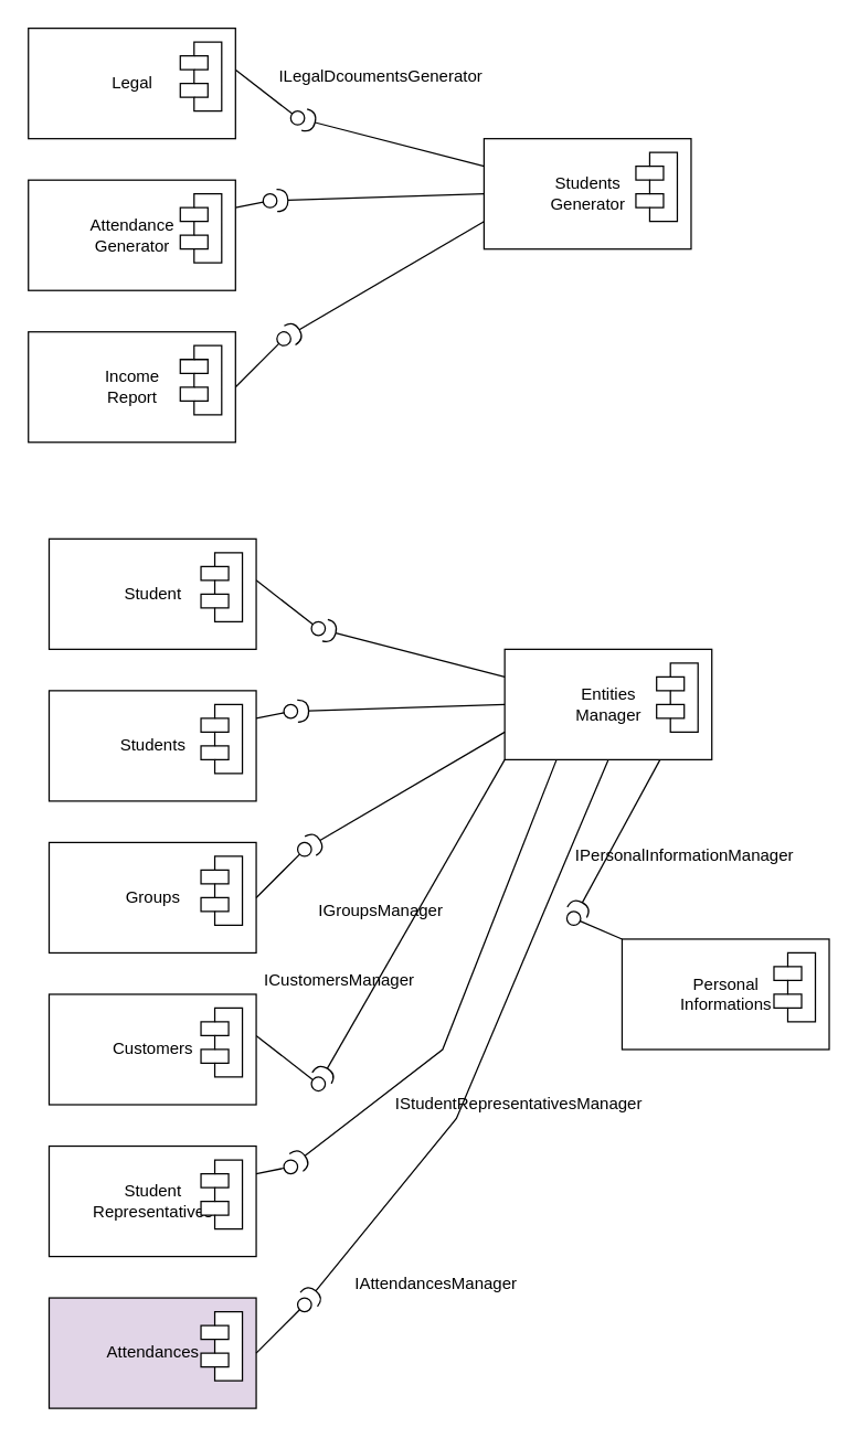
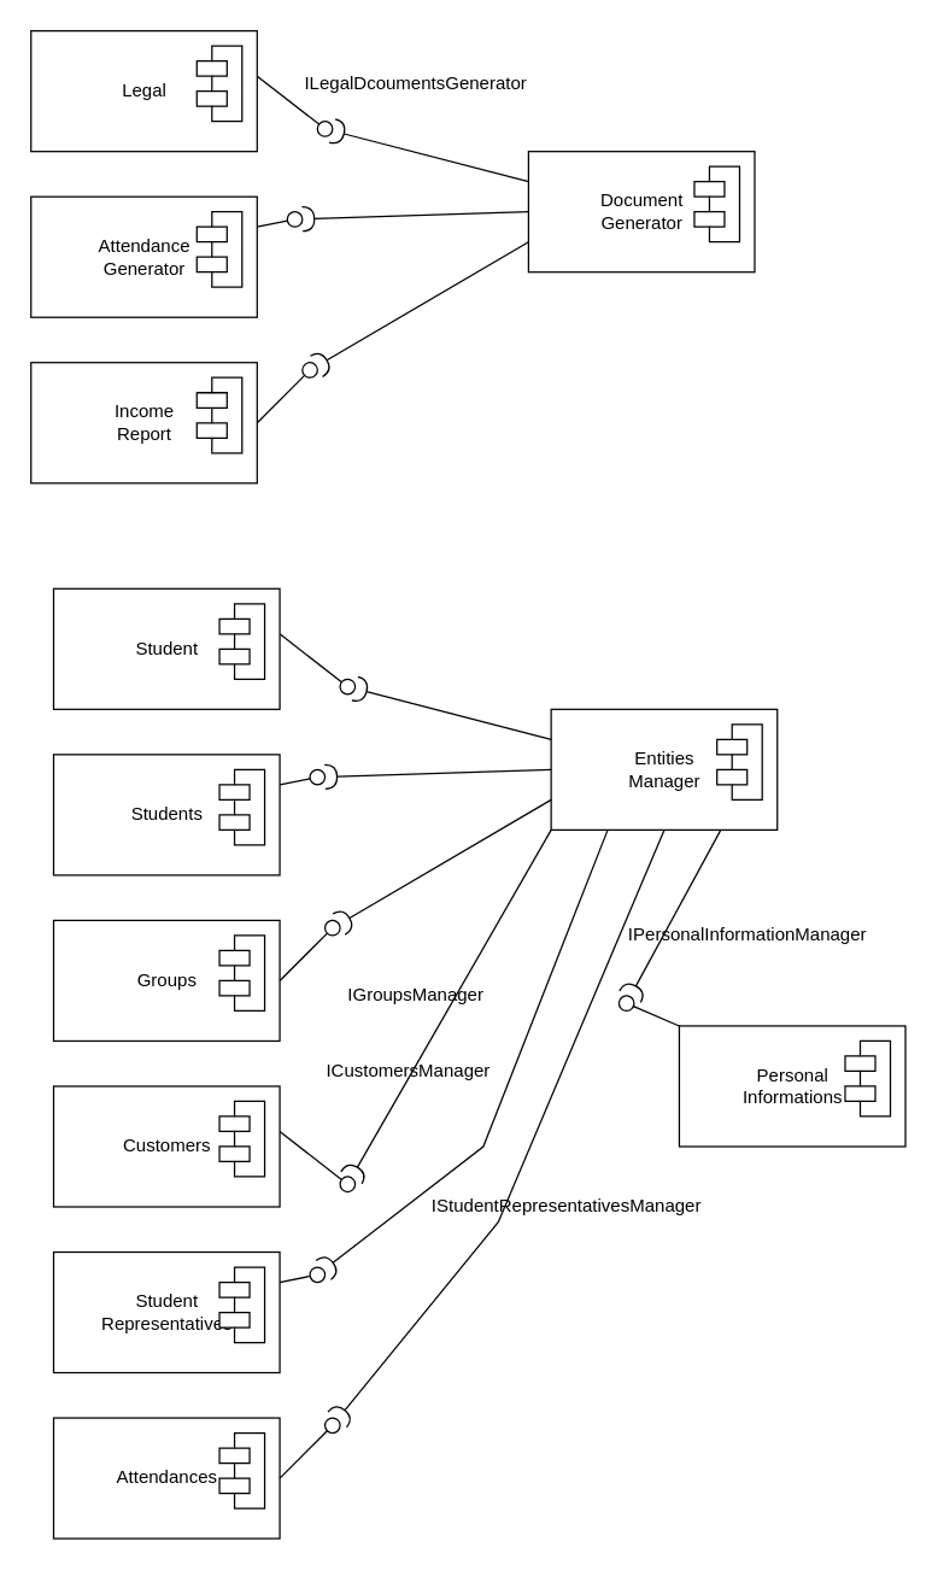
  <mxCell id="0" />
  <mxCell id="1" parent="0" />
- <mxCell id="2" value="Students&lt;br&gt;Generator" style="html=1;" vertex="1" parent="1"><mxGeometry x="350" y="100" width="150" height="80" as="geometry" /></mxCell>
+ <mxCell id="2" value="Document&lt;br&gt;Generator" style="html=1;" vertex="1" parent="1"><mxGeometry x="350" y="100" width="150" height="80" as="geometry" /></mxCell>
  <mxCell id="3" value="" style="shape=module;align=left;spacingLeft=20;align=center;verticalAlign=top;" vertex="1" parent="1"><mxGeometry x="460" y="110" width="30" height="50" as="geometry" /></mxCell>
  <mxCell id="4" value="" style="rounded=0;orthogonalLoop=1;jettySize=auto;html=1;endArrow=none;endFill=0;sketch=0;sourcePerimeterSpacing=0;targetPerimeterSpacing=0;exitX=1;exitY=0.5;exitDx=0;exitDy=0;" edge="1" target="6" parent="1"><mxGeometry relative="1" as="geometry"><mxPoint x="170" y="50" as="sourcePoint" /></mxGeometry></mxCell>
  <mxCell id="5" value="" style="rounded=0;orthogonalLoop=1;jettySize=auto;html=1;endArrow=halfCircle;endFill=0;endSize=6;strokeWidth=1;sketch=0;exitX=0;exitY=0.25;exitDx=0;exitDy=0;" edge="1" target="6" parent="1" source="2"><mxGeometry relative="1" as="geometry"><mxPoint x="260" y="120" as="sourcePoint" /><mxPoint x="220" y="90" as="targetPoint" /></mxGeometry></mxCell>
  <mxCell id="6" value="" style="ellipse;whiteSpace=wrap;html=1;align=center;aspect=fixed;resizable=0;points=[];outlineConnect=0;sketch=0;" vertex="1" parent="1"><mxGeometry x="210" y="80" width="10" height="10" as="geometry" /></mxCell>
  <mxCell id="7" value="Attendance&lt;br&gt;Generator" style="html=1;" vertex="1" parent="1"><mxGeometry x="20" y="130" width="150" height="80" as="geometry" /></mxCell>
  <mxCell id="8" value="Income&lt;br&gt;Report" style="html=1;" vertex="1" parent="1"><mxGeometry x="20" y="240" width="150" height="80" as="geometry" /></mxCell>
  <mxCell id="9" value="Legal" style="html=1;" vertex="1" parent="1"><mxGeometry x="20" y="20" width="150" height="80" as="geometry" /></mxCell>
  <mxCell id="10" value="" style="shape=module;align=left;spacingLeft=20;align=center;verticalAlign=top;" vertex="1" parent="1"><mxGeometry x="130" y="30" width="30" height="50" as="geometry" /></mxCell>
  <mxCell id="11" value="" style="rounded=0;orthogonalLoop=1;jettySize=auto;html=1;endArrow=halfCircle;endFill=0;endSize=6;strokeWidth=1;sketch=0;exitX=0;exitY=0.5;exitDx=0;exitDy=0;" edge="1" parent="1" source="2" target="12"><mxGeometry relative="1" as="geometry"><mxPoint x="270" y="130" as="sourcePoint" /><mxPoint x="200" y="150" as="targetPoint" /></mxGeometry></mxCell>
  <mxCell id="12" value="" style="ellipse;whiteSpace=wrap;html=1;align=center;aspect=fixed;resizable=0;points=[];outlineConnect=0;sketch=0;" vertex="1" parent="1"><mxGeometry x="190" y="140" width="10" height="10" as="geometry" /></mxCell>
  <mxCell id="13" value="" style="rounded=0;orthogonalLoop=1;jettySize=auto;html=1;endArrow=none;endFill=0;sketch=0;sourcePerimeterSpacing=0;exitX=1;exitY=0.25;exitDx=0;exitDy=0;" edge="1" parent="1" source="7" target="12"><mxGeometry relative="1" as="geometry"><mxPoint x="170" y="150" as="sourcePoint" /><mxPoint x="190" y="150" as="targetPoint" /></mxGeometry></mxCell>
  <mxCell id="14" value="" style="rounded=0;orthogonalLoop=1;jettySize=auto;html=1;endArrow=halfCircle;endFill=0;endSize=6;strokeWidth=1;sketch=0;exitX=0;exitY=0.75;exitDx=0;exitDy=0;" edge="1" parent="1" source="2" target="15"><mxGeometry relative="1" as="geometry"><mxPoint x="270" y="140" as="sourcePoint" /><mxPoint x="210" y="240" as="targetPoint" /></mxGeometry></mxCell>
  <mxCell id="15" value="" style="ellipse;whiteSpace=wrap;html=1;align=center;aspect=fixed;resizable=0;points=[];outlineConnect=0;sketch=0;" vertex="1" parent="1"><mxGeometry x="200" y="240" width="10" height="10" as="geometry" /></mxCell>
  <mxCell id="16" value="" style="rounded=0;orthogonalLoop=1;jettySize=auto;html=1;endArrow=none;endFill=0;sketch=0;sourcePerimeterSpacing=0;exitX=1;exitY=0.5;exitDx=0;exitDy=0;" edge="1" parent="1" target="15" source="8"><mxGeometry relative="1" as="geometry"><mxPoint x="175" y="370" as="sourcePoint" /><mxPoint x="205" y="250" as="targetPoint" /></mxGeometry></mxCell>
  <mxCell id="17" value="ILegalDcoumentsGenerator" style="text;html=1;align=center;verticalAlign=middle;resizable=0;points=[];autosize=1;strokeColor=none;fillColor=none;" vertex="1" parent="1"><mxGeometry x="195" y="45" width="160" height="20" as="geometry" /></mxCell>
  <mxCell id="18" value="" style="shape=module;align=left;spacingLeft=20;align=center;verticalAlign=top;" vertex="1" parent="1"><mxGeometry x="130" y="140" width="30" height="50" as="geometry" /></mxCell>
  <mxCell id="19" value="" style="shape=module;align=left;spacingLeft=20;align=center;verticalAlign=top;" vertex="1" parent="1"><mxGeometry x="130" y="250" width="30" height="50" as="geometry" /></mxCell>
  <mxCell id="20" value="Entities&lt;br&gt;Manager" style="html=1;" vertex="1" parent="1"><mxGeometry x="365" y="470" width="150" height="80" as="geometry" /></mxCell>
  <mxCell id="21" value="" style="shape=module;align=left;spacingLeft=20;align=center;verticalAlign=top;" vertex="1" parent="1"><mxGeometry x="475" y="480" width="30" height="50" as="geometry" /></mxCell>
  <mxCell id="22" value="" style="rounded=0;orthogonalLoop=1;jettySize=auto;html=1;endArrow=none;endFill=0;sketch=0;sourcePerimeterSpacing=0;targetPerimeterSpacing=0;exitX=1;exitY=0.5;exitDx=0;exitDy=0;" edge="1" parent="1" target="24"><mxGeometry relative="1" as="geometry"><mxPoint x="185" y="420" as="sourcePoint" /></mxGeometry></mxCell>
  <mxCell id="23" value="" style="rounded=0;orthogonalLoop=1;jettySize=auto;html=1;endArrow=halfCircle;endFill=0;endSize=6;strokeWidth=1;sketch=0;exitX=0;exitY=0.25;exitDx=0;exitDy=0;" edge="1" parent="1" source="20" target="24"><mxGeometry relative="1" as="geometry"><mxPoint x="275" y="490" as="sourcePoint" /><mxPoint x="235" y="460" as="targetPoint" /></mxGeometry></mxCell>
  <mxCell id="24" value="" style="ellipse;whiteSpace=wrap;html=1;align=center;aspect=fixed;resizable=0;points=[];outlineConnect=0;sketch=0;" vertex="1" parent="1"><mxGeometry x="225" y="450" width="10" height="10" as="geometry" /></mxCell>
  <mxCell id="25" value="Students" style="html=1;" vertex="1" parent="1"><mxGeometry x="35" y="500" width="150" height="80" as="geometry" /></mxCell>
  <mxCell id="26" value="Groups" style="html=1;" vertex="1" parent="1"><mxGeometry x="35" y="610" width="150" height="80" as="geometry" /></mxCell>
  <mxCell id="27" value="Student" style="html=1;" vertex="1" parent="1"><mxGeometry x="35" y="390" width="150" height="80" as="geometry" /></mxCell>
  <mxCell id="28" value="" style="shape=module;align=left;spacingLeft=20;align=center;verticalAlign=top;" vertex="1" parent="1"><mxGeometry x="145" y="400" width="30" height="50" as="geometry" /></mxCell>
  <mxCell id="29" value="" style="rounded=0;orthogonalLoop=1;jettySize=auto;html=1;endArrow=halfCircle;endFill=0;endSize=6;strokeWidth=1;sketch=0;exitX=0;exitY=0.5;exitDx=0;exitDy=0;" edge="1" parent="1" source="20" target="30"><mxGeometry relative="1" as="geometry"><mxPoint x="285" y="500" as="sourcePoint" /><mxPoint x="215" y="520" as="targetPoint" /></mxGeometry></mxCell>
  <mxCell id="30" value="" style="ellipse;whiteSpace=wrap;html=1;align=center;aspect=fixed;resizable=0;points=[];outlineConnect=0;sketch=0;" vertex="1" parent="1"><mxGeometry x="205" y="510" width="10" height="10" as="geometry" /></mxCell>
  <mxCell id="31" value="" style="rounded=0;orthogonalLoop=1;jettySize=auto;html=1;endArrow=none;endFill=0;sketch=0;sourcePerimeterSpacing=0;exitX=1;exitY=0.25;exitDx=0;exitDy=0;" edge="1" parent="1" source="25" target="30"><mxGeometry relative="1" as="geometry"><mxPoint x="185" y="520" as="sourcePoint" /><mxPoint x="205" y="520" as="targetPoint" /></mxGeometry></mxCell>
  <mxCell id="32" value="" style="rounded=0;orthogonalLoop=1;jettySize=auto;html=1;endArrow=halfCircle;endFill=0;endSize=6;strokeWidth=1;sketch=0;exitX=0;exitY=0.75;exitDx=0;exitDy=0;" edge="1" parent="1" source="20" target="33"><mxGeometry relative="1" as="geometry"><mxPoint x="285" y="510" as="sourcePoint" /><mxPoint x="225" y="610" as="targetPoint" /></mxGeometry></mxCell>
  <mxCell id="33" value="" style="ellipse;whiteSpace=wrap;html=1;align=center;aspect=fixed;resizable=0;points=[];outlineConnect=0;sketch=0;" vertex="1" parent="1"><mxGeometry x="215" y="610" width="10" height="10" as="geometry" /></mxCell>
  <mxCell id="34" value="" style="rounded=0;orthogonalLoop=1;jettySize=auto;html=1;endArrow=none;endFill=0;sketch=0;sourcePerimeterSpacing=0;exitX=1;exitY=0.5;exitDx=0;exitDy=0;" edge="1" parent="1" source="26" target="33"><mxGeometry relative="1" as="geometry"><mxPoint x="190" y="740" as="sourcePoint" /><mxPoint x="220" y="620" as="targetPoint" /></mxGeometry></mxCell>
  <mxCell id="35" value="IGroupsManager" style="text;html=1;align=center;verticalAlign=middle;resizable=0;points=[];autosize=1;strokeColor=none;fillColor=none;" vertex="1" parent="1"><mxGeometry x="220" y="650" width="110" height="20" as="geometry" /></mxCell>
  <mxCell id="36" value="" style="shape=module;align=left;spacingLeft=20;align=center;verticalAlign=top;" vertex="1" parent="1"><mxGeometry x="145" y="510" width="30" height="50" as="geometry" /></mxCell>
  <mxCell id="37" value="" style="shape=module;align=left;spacingLeft=20;align=center;verticalAlign=top;" vertex="1" parent="1"><mxGeometry x="145" y="620" width="30" height="50" as="geometry" /></mxCell>
  <mxCell id="38" value="" style="rounded=0;orthogonalLoop=1;jettySize=auto;html=1;endArrow=none;endFill=0;sketch=0;sourcePerimeterSpacing=0;targetPerimeterSpacing=0;exitX=1;exitY=0.5;exitDx=0;exitDy=0;" edge="1" parent="1" target="40"><mxGeometry relative="1" as="geometry"><mxPoint x="185" y="750" as="sourcePoint" /></mxGeometry></mxCell>
  <mxCell id="39" value="" style="rounded=0;orthogonalLoop=1;jettySize=auto;html=1;endArrow=halfCircle;endFill=0;endSize=6;strokeWidth=1;sketch=0;exitX=0;exitY=1;exitDx=0;exitDy=0;" edge="1" parent="1" source="20" target="40"><mxGeometry relative="1" as="geometry"><mxPoint x="275" y="820" as="sourcePoint" /><mxPoint x="235" y="790" as="targetPoint" /></mxGeometry></mxCell>
  <mxCell id="40" value="" style="ellipse;whiteSpace=wrap;html=1;align=center;aspect=fixed;resizable=0;points=[];outlineConnect=0;sketch=0;" vertex="1" parent="1"><mxGeometry x="225" y="780" width="10" height="10" as="geometry" /></mxCell>
  <mxCell id="41" value="Student&lt;br&gt;Representatives" style="html=1;" vertex="1" parent="1"><mxGeometry x="35" y="830" width="150" height="80" as="geometry" /></mxCell>
- <mxCell id="42" value="Attendances" style="html=1;fillColor=#e1d5e7;" vertex="1" parent="1"><mxGeometry x="35" y="940" width="150" height="80" as="geometry" /></mxCell>
+ <mxCell id="42" value="Attendances" style="html=1;" vertex="1" parent="1"><mxGeometry x="35" y="940" width="150" height="80" as="geometry" /></mxCell>
  <mxCell id="43" value="Customers" style="html=1;" vertex="1" parent="1"><mxGeometry x="35" y="720" width="150" height="80" as="geometry" /></mxCell>
  <mxCell id="44" value="" style="shape=module;align=left;spacingLeft=20;align=center;verticalAlign=top;" vertex="1" parent="1"><mxGeometry x="145" y="730" width="30" height="50" as="geometry" /></mxCell>
  <mxCell id="45" value="" style="rounded=0;orthogonalLoop=1;jettySize=auto;html=1;endArrow=halfCircle;endFill=0;endSize=6;strokeWidth=1;sketch=0;exitX=0.25;exitY=1;exitDx=0;exitDy=0;" edge="1" parent="1" source="20" target="46"><mxGeometry relative="1" as="geometry"><mxPoint x="390" y="590" as="sourcePoint" /><mxPoint x="215" y="850" as="targetPoint" /><Array as="points"><mxPoint x="320" y="760" /></Array></mxGeometry></mxCell>
  <mxCell id="46" value="" style="ellipse;whiteSpace=wrap;html=1;align=center;aspect=fixed;resizable=0;points=[];outlineConnect=0;sketch=0;" vertex="1" parent="1"><mxGeometry x="205" y="840" width="10" height="10" as="geometry" /></mxCell>
  <mxCell id="47" value="" style="rounded=0;orthogonalLoop=1;jettySize=auto;html=1;endArrow=none;endFill=0;sketch=0;sourcePerimeterSpacing=0;exitX=1;exitY=0.25;exitDx=0;exitDy=0;" edge="1" parent="1" source="41" target="46"><mxGeometry relative="1" as="geometry"><mxPoint x="185" y="850" as="sourcePoint" /><mxPoint x="205" y="850" as="targetPoint" /></mxGeometry></mxCell>
  <mxCell id="48" value="" style="rounded=0;orthogonalLoop=1;jettySize=auto;html=1;endArrow=halfCircle;endFill=0;endSize=6;strokeWidth=1;sketch=0;exitX=0.5;exitY=1;exitDx=0;exitDy=0;" edge="1" parent="1" source="20" target="49"><mxGeometry relative="1" as="geometry"><mxPoint x="365" y="860" as="sourcePoint" /><mxPoint x="225" y="940" as="targetPoint" /><Array as="points"><mxPoint x="330" y="810" /></Array></mxGeometry></mxCell>
  <mxCell id="49" value="" style="ellipse;whiteSpace=wrap;html=1;align=center;aspect=fixed;resizable=0;points=[];outlineConnect=0;sketch=0;" vertex="1" parent="1"><mxGeometry x="215" y="940" width="10" height="10" as="geometry" /></mxCell>
  <mxCell id="50" value="" style="rounded=0;orthogonalLoop=1;jettySize=auto;html=1;endArrow=none;endFill=0;sketch=0;sourcePerimeterSpacing=0;exitX=1;exitY=0.5;exitDx=0;exitDy=0;" edge="1" parent="1" source="42" target="49"><mxGeometry relative="1" as="geometry"><mxPoint x="190" y="1070" as="sourcePoint" /><mxPoint x="220" y="950" as="targetPoint" /></mxGeometry></mxCell>
- <mxCell id="51" value="IAttendancesManager" style="text;html=1;align=center;verticalAlign=middle;resizable=0;points=[];autosize=1;strokeColor=none;fillColor=none;" vertex="1" parent="1"><mxGeometry x="250" y="920" width="130" height="20" as="geometry" /></mxCell>
  <mxCell id="52" value="IStudentRepresentativesManager" style="text;html=1;align=center;verticalAlign=middle;resizable=0;points=[];autosize=1;strokeColor=none;fillColor=none;" vertex="1" parent="1"><mxGeometry x="280" y="790" width="190" height="20" as="geometry" /></mxCell>
- <mxCell id="53" value="ICustomersManager" style="text;html=1;align=center;verticalAlign=middle;resizable=0;points=[];autosize=1;strokeColor=none;fillColor=none;" vertex="1" parent="1"><mxGeometry x="185" y="700" width="120" height="20" as="geometry" /></mxCell>
+ <mxCell id="53" value="ICustomersManager" style="text;html=1;align=center;verticalAlign=middle;resizable=0;points=[];autosize=1;strokeColor=none;fillColor=none;" vertex="1" parent="1"><mxGeometry x="210" y="700" width="120" height="20" as="geometry" /></mxCell>
  <mxCell id="54" value="" style="shape=module;align=left;spacingLeft=20;align=center;verticalAlign=top;" vertex="1" parent="1"><mxGeometry x="145" y="840" width="30" height="50" as="geometry" /></mxCell>
  <mxCell id="55" value="" style="shape=module;align=left;spacingLeft=20;align=center;verticalAlign=top;" vertex="1" parent="1"><mxGeometry x="145" y="950" width="30" height="50" as="geometry" /></mxCell>
  <mxCell id="56" value="Personal&lt;br&gt;Informations" style="html=1;" vertex="1" parent="1"><mxGeometry x="450" y="680" width="150" height="80" as="geometry" /></mxCell>
  <mxCell id="57" value="" style="rounded=0;orthogonalLoop=1;jettySize=auto;html=1;endArrow=halfCircle;endFill=0;endSize=6;strokeWidth=1;sketch=0;exitX=0.75;exitY=1;exitDx=0;exitDy=0;" edge="1" parent="1" source="20" target="58"><mxGeometry relative="1" as="geometry"><mxPoint x="700" y="680" as="sourcePoint" /><mxPoint x="420" y="650" as="targetPoint" /></mxGeometry></mxCell>
  <mxCell id="58" value="" style="ellipse;whiteSpace=wrap;html=1;align=center;aspect=fixed;resizable=0;points=[];outlineConnect=0;sketch=0;" vertex="1" parent="1"><mxGeometry x="410" y="660" width="10" height="10" as="geometry" /></mxCell>
  <mxCell id="59" value="" style="rounded=0;orthogonalLoop=1;jettySize=auto;html=1;endArrow=none;endFill=0;sketch=0;sourcePerimeterSpacing=0;exitX=0;exitY=0;exitDx=0;exitDy=0;" edge="1" parent="1" source="56" target="58"><mxGeometry relative="1" as="geometry"><mxPoint x="600" y="700" as="sourcePoint" /><mxPoint x="620" y="700" as="targetPoint" /></mxGeometry></mxCell>
  <mxCell id="60" value="" style="shape=module;align=left;spacingLeft=20;align=center;verticalAlign=top;" vertex="1" parent="1"><mxGeometry x="560" y="690" width="30" height="50" as="geometry" /></mxCell>
  <mxCell id="61" value="IPersonalInformationManager" style="text;html=1;align=center;verticalAlign=middle;resizable=0;points=[];autosize=1;strokeColor=none;fillColor=none;" vertex="1" parent="1"><mxGeometry x="410" y="610" width="170" height="20" as="geometry" /></mxCell>
